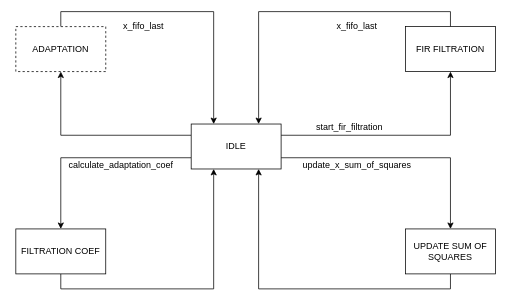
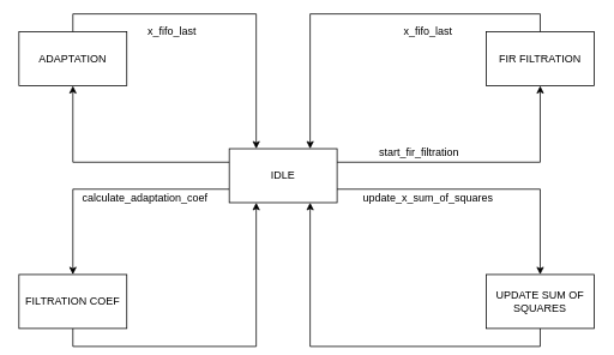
  <mxCell id="0" />
  <mxCell id="1" parent="0" />
  <mxCell id="2" style="edgeStyle=orthogonalEdgeStyle;rounded=0;orthogonalLoop=1;jettySize=auto;html=1;exitX=1;exitY=0.75;exitDx=0;exitDy=0;entryX=0.5;entryY=0;entryDx=0;entryDy=0;" parent="1" source="6" target="8" edge="1"><mxGeometry relative="1" as="geometry" /></mxCell>
  <mxCell id="3" style="edgeStyle=orthogonalEdgeStyle;rounded=0;orthogonalLoop=1;jettySize=auto;html=1;exitX=1;exitY=0.25;exitDx=0;exitDy=0;entryX=0.5;entryY=1;entryDx=0;entryDy=0;" parent="1" source="6" target="10" edge="1"><mxGeometry relative="1" as="geometry" /></mxCell>
  <mxCell id="4" style="edgeStyle=orthogonalEdgeStyle;rounded=0;orthogonalLoop=1;jettySize=auto;html=1;exitX=0;exitY=0.25;exitDx=0;exitDy=0;entryX=0.5;entryY=1;entryDx=0;entryDy=0;" parent="1" source="6" target="14" edge="1"><mxGeometry relative="1" as="geometry" /></mxCell>
  <mxCell id="5" style="edgeStyle=orthogonalEdgeStyle;rounded=0;orthogonalLoop=1;jettySize=auto;html=1;exitX=0;exitY=0.75;exitDx=0;exitDy=0;entryX=0.5;entryY=0;entryDx=0;entryDy=0;" parent="1" source="6" target="12" edge="1"><mxGeometry relative="1" as="geometry" /></mxCell>
  <mxCell id="6" value="IDLE" style="rounded=0;whiteSpace=wrap;html=1;" parent="1" vertex="1"><mxGeometry x="254" y="165" width="120" height="60" as="geometry" /></mxCell>
  <mxCell id="7" style="edgeStyle=orthogonalEdgeStyle;rounded=0;orthogonalLoop=1;jettySize=auto;html=1;exitX=0.5;exitY=1;exitDx=0;exitDy=0;entryX=0.75;entryY=1;entryDx=0;entryDy=0;" parent="1" source="8" target="6" edge="1"><mxGeometry relative="1" as="geometry" /></mxCell>
  <mxCell id="8" value="UPDATE SUM OF SQUARES&lt;br&gt;" style="rounded=0;whiteSpace=wrap;html=1;" parent="1" vertex="1"><mxGeometry x="540" y="305" width="120" height="60" as="geometry" /></mxCell>
  <mxCell id="9" style="edgeStyle=orthogonalEdgeStyle;rounded=0;orthogonalLoop=1;jettySize=auto;html=1;exitX=0.5;exitY=0;exitDx=0;exitDy=0;entryX=0.75;entryY=0;entryDx=0;entryDy=0;" parent="1" source="10" target="6" edge="1"><mxGeometry relative="1" as="geometry" /></mxCell>
  <mxCell id="10" value="FIR FILTRATION" style="rounded=0;whiteSpace=wrap;html=1;" parent="1" vertex="1"><mxGeometry x="540" y="35" width="120" height="60" as="geometry" /></mxCell>
  <mxCell id="11" style="edgeStyle=orthogonalEdgeStyle;rounded=0;orthogonalLoop=1;jettySize=auto;html=1;exitX=0.5;exitY=1;exitDx=0;exitDy=0;entryX=0.25;entryY=1;entryDx=0;entryDy=0;" parent="1" source="12" target="6" edge="1"><mxGeometry relative="1" as="geometry" /></mxCell>
  <mxCell id="12" value="FILTRATION COEF" style="rounded=0;whiteSpace=wrap;html=1;" parent="1" vertex="1"><mxGeometry x="20" y="305" width="120" height="60" as="geometry" /></mxCell>
  <mxCell id="13" style="edgeStyle=orthogonalEdgeStyle;rounded=0;orthogonalLoop=1;jettySize=auto;html=1;exitX=0.5;exitY=0;exitDx=0;exitDy=0;entryX=0.25;entryY=0;entryDx=0;entryDy=0;" parent="1" source="14" target="6" edge="1"><mxGeometry relative="1" as="geometry" /></mxCell>
- <mxCell id="14" value="ADAPTATION" style="rounded=0;whiteSpace=wrap;html=1;dashed=1;" parent="1" vertex="1"><mxGeometry x="20" y="35" width="120" height="60" as="geometry" /></mxCell>
+ <mxCell id="14" value="ADAPTATION" style="rounded=0;whiteSpace=wrap;html=1;" parent="1" vertex="1"><mxGeometry x="20" y="35" width="120" height="60" as="geometry" /></mxCell>
  <mxCell id="15" value="update_x_sum_of_squares" style="text;html=1;align=center;verticalAlign=middle;resizable=0;points=[];autosize=1;strokeColor=none;fillColor=none;" parent="1" vertex="1"><mxGeometry x="390" y="205" width="170" height="30" as="geometry" /></mxCell>
  <mxCell id="16" value="start_fir_filtration" style="text;html=1;align=center;verticalAlign=middle;resizable=0;points=[];autosize=1;strokeColor=none;fillColor=none;" parent="1" vertex="1"><mxGeometry x="410" y="155" width="110" height="30" as="geometry" /></mxCell>
  <mxCell id="17" value="x_fifo_last" style="text;html=1;align=center;verticalAlign=middle;resizable=0;points=[];autosize=1;strokeColor=none;fillColor=none;" parent="1" vertex="1"><mxGeometry x="435" y="20" width="80" height="30" as="geometry" /></mxCell>
  <mxCell id="18" value="calculate_adaptation_coef" style="text;html=1;align=center;verticalAlign=middle;resizable=0;points=[];autosize=1;strokeColor=none;fillColor=none;" parent="1" vertex="1"><mxGeometry x="80" y="205" width="160" height="30" as="geometry" /></mxCell>
  <mxCell id="19" value="x_fifo_last" style="text;html=1;align=center;verticalAlign=middle;resizable=0;points=[];autosize=1;strokeColor=none;fillColor=none;" parent="1" vertex="1"><mxGeometry x="150" y="20" width="80" height="30" as="geometry" /></mxCell>
